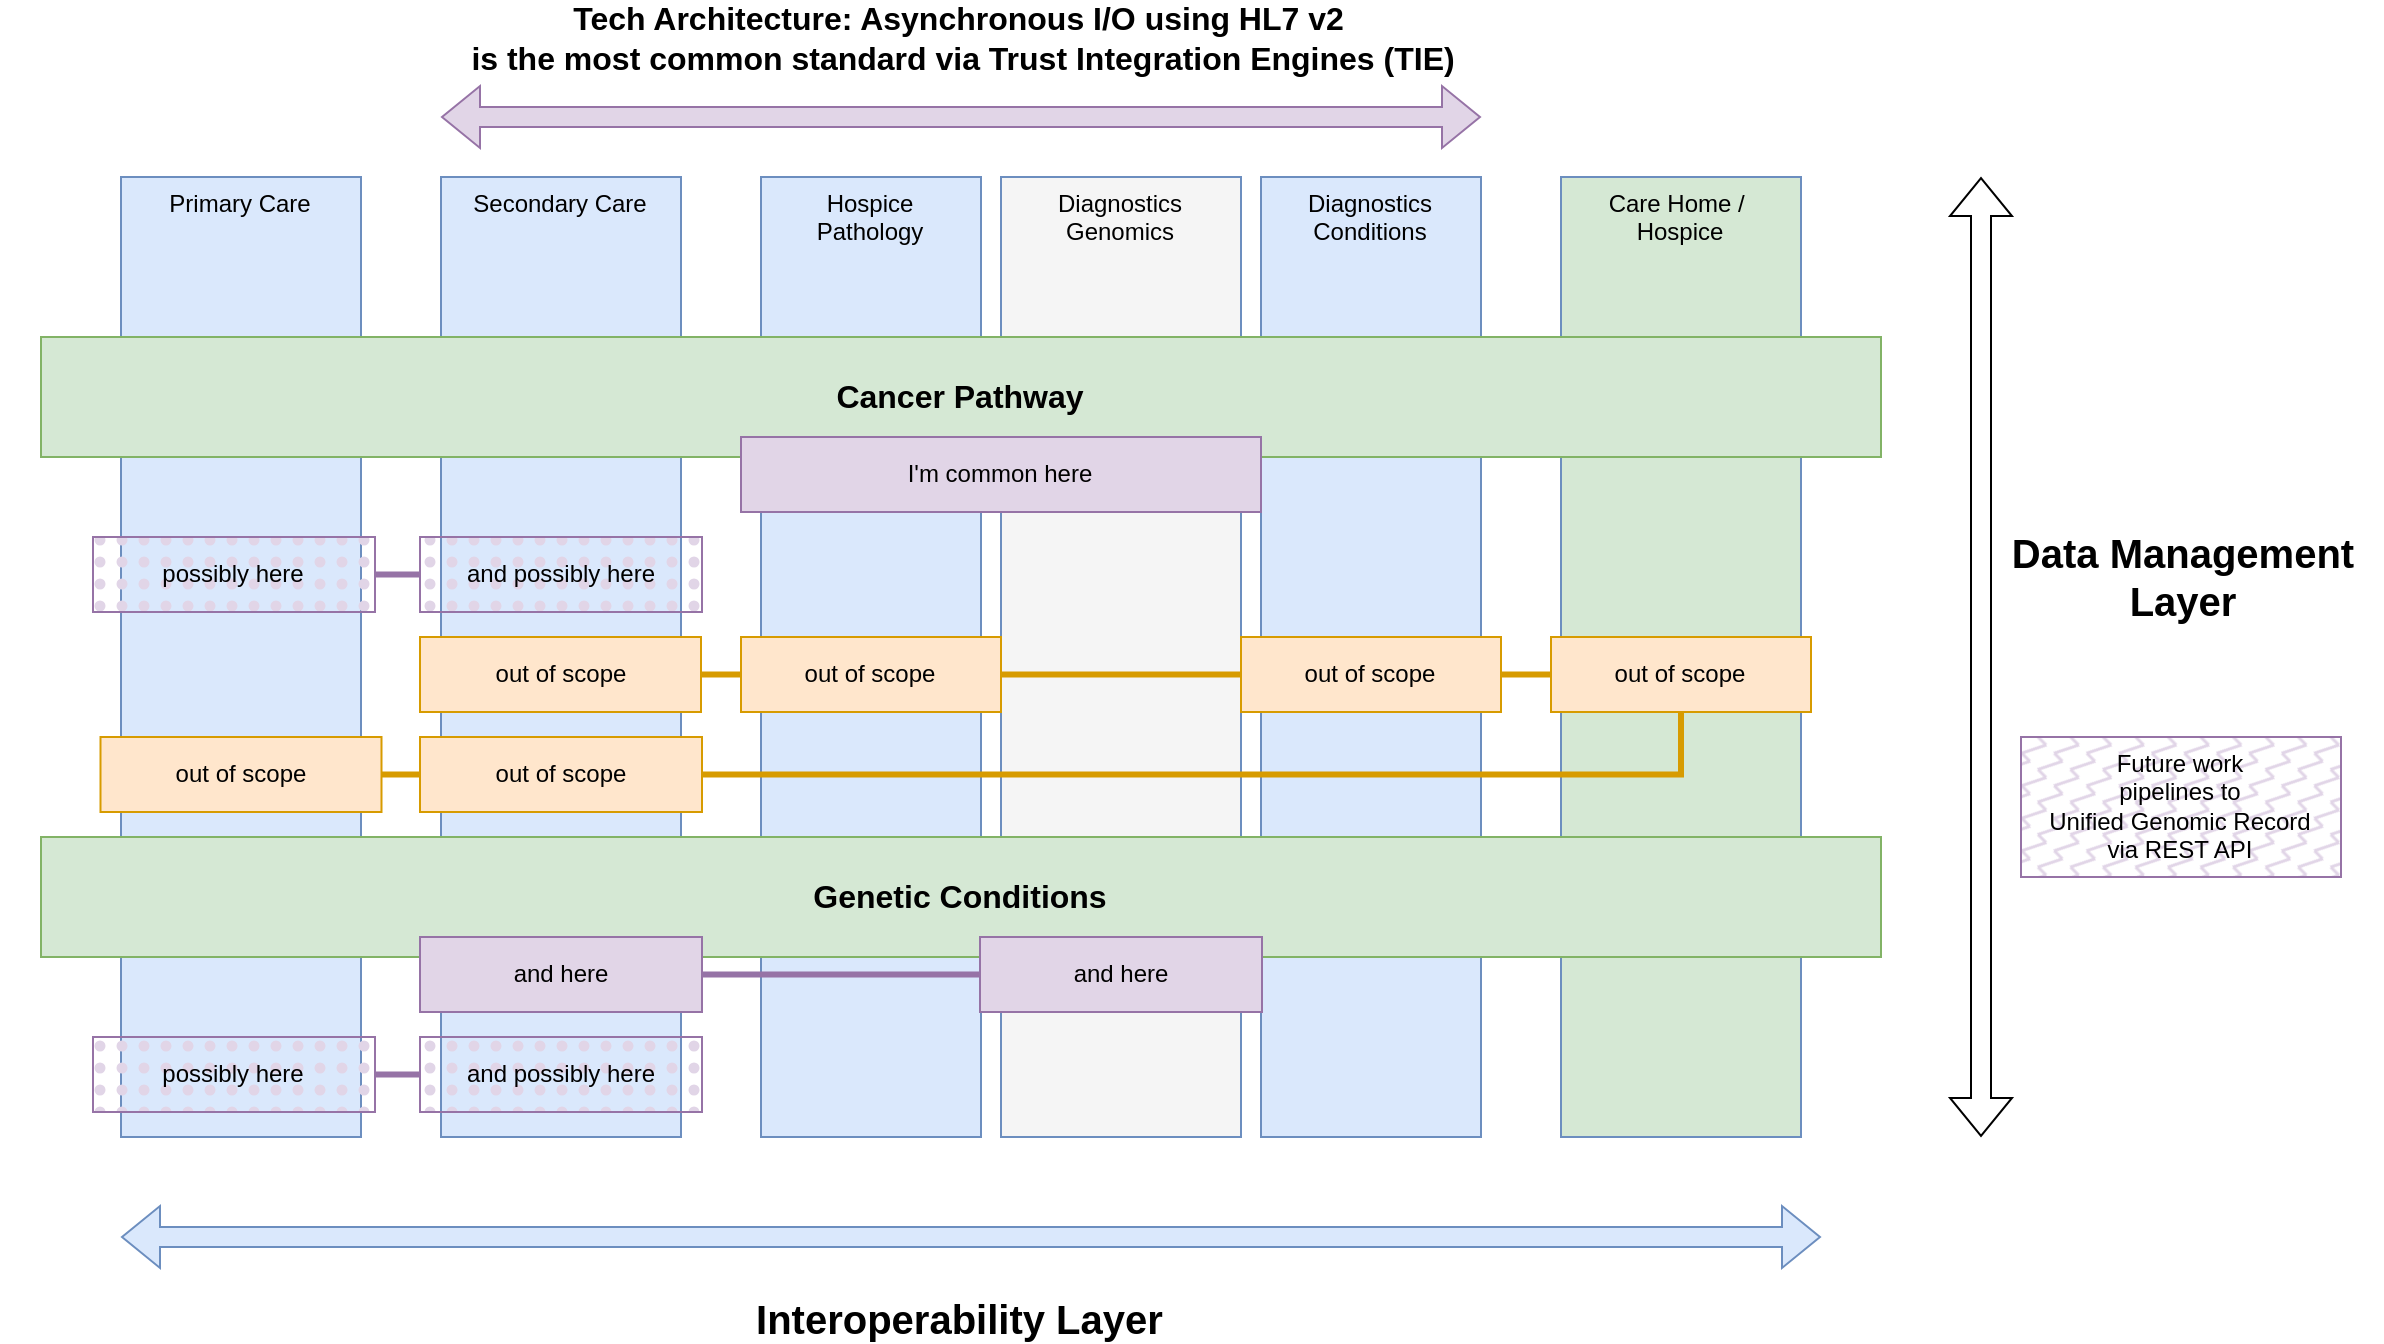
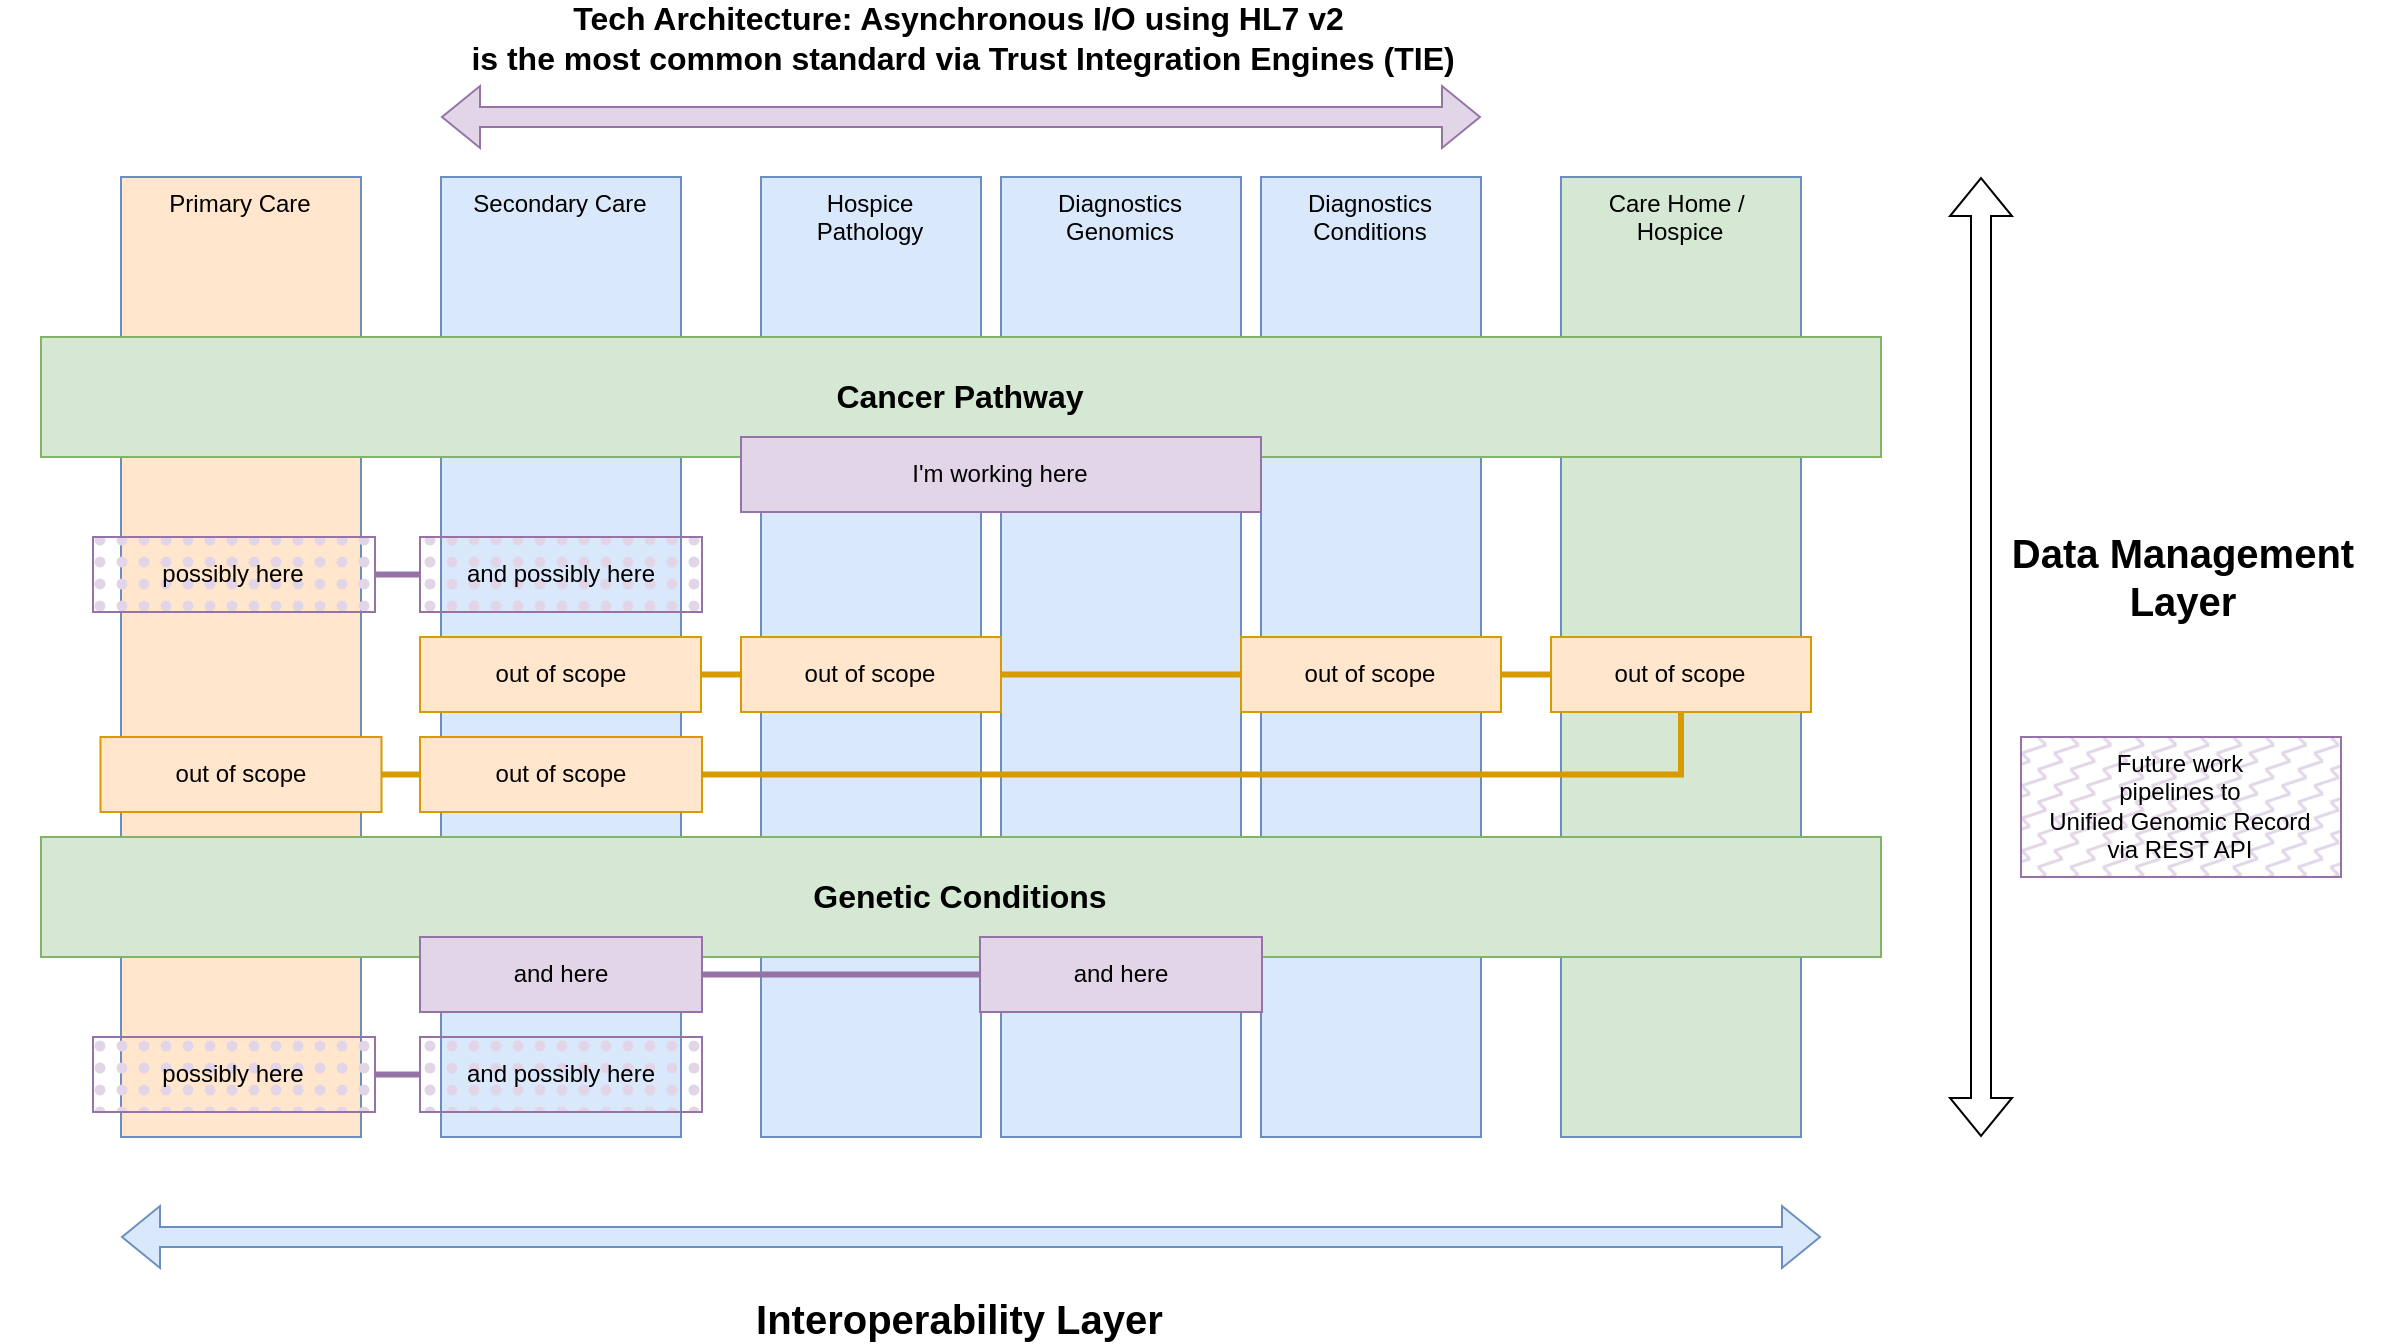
  <mxCell id="0" />
  <mxCell id="1" parent="0" />
- <mxCell id="2" value="Primary Care" style="rounded=0;whiteSpace=wrap;html=1;verticalAlign=top;fillColor=#dae8fc;strokeColor=#6c8ebf;" vertex="1" parent="1"><mxGeometry x="60" y="50" width="120" height="480" as="geometry" /></mxCell>
+ <mxCell id="2" value="Primary Care" style="rounded=0;whiteSpace=wrap;html=1;verticalAlign=top;fillColor=#ffe6cc;strokeColor=#6c8ebf;" vertex="1" parent="1"><mxGeometry x="60" y="50" width="120" height="480" as="geometry" /></mxCell>
  <mxCell id="3" value="Secondary Care" style="rounded=0;whiteSpace=wrap;html=1;verticalAlign=top;fillColor=#dae8fc;strokeColor=#6c8ebf;" vertex="1" parent="1"><mxGeometry x="220" y="50" width="120" height="480" as="geometry" /></mxCell>
  <mxCell id="4" value="Hospice&lt;br&gt;Pathology" style="rounded=0;whiteSpace=wrap;html=1;verticalAlign=top;fillColor=#dae8fc;strokeColor=#6c8ebf;" vertex="1" parent="1"><mxGeometry x="380" y="50" width="110" height="480" as="geometry" /></mxCell>
- <mxCell id="5" value="Diagnostics&lt;br&gt;Genomics" style="rounded=0;whiteSpace=wrap;html=1;verticalAlign=top;fillColor=#f5f5f5;strokeColor=#6c8ebf;" vertex="1" parent="1"><mxGeometry x="500" y="50" width="120" height="480" as="geometry" /></mxCell>
+ <mxCell id="5" value="Diagnostics&lt;br&gt;Genomics" style="rounded=0;whiteSpace=wrap;html=1;verticalAlign=top;fillColor=#dae8fc;strokeColor=#6c8ebf;" vertex="1" parent="1"><mxGeometry x="500" y="50" width="120" height="480" as="geometry" /></mxCell>
  <mxCell id="6" value="Diagnostics&lt;br&gt;Conditions" style="rounded=0;whiteSpace=wrap;html=1;verticalAlign=top;fillColor=#dae8fc;strokeColor=#6c8ebf;" vertex="1" parent="1"><mxGeometry x="630" y="50" width="110" height="480" as="geometry" /></mxCell>
  <mxCell id="7" value="Care Home /&amp;nbsp;&lt;div&gt;Hospice&lt;/div&gt;" style="rounded=0;whiteSpace=wrap;html=1;verticalAlign=top;fillColor=#d5e8d4;strokeColor=#6c8ebf;" vertex="1" parent="1"><mxGeometry x="780" y="50" width="120" height="480" as="geometry" /></mxCell>
  <mxCell id="8" value="&lt;font style=&quot;font-size: 16px;&quot;&gt;&lt;b&gt;Cancer Pathway&lt;/b&gt;&lt;/font&gt;" style="rounded=0;whiteSpace=wrap;html=1;fillColor=#d5e8d4;strokeColor=#82b366;" vertex="1" parent="1"><mxGeometry x="20" y="130" width="920" height="60" as="geometry" /></mxCell>
  <mxCell id="9" value="&lt;font style=&quot;font-size: 16px;&quot;&gt;&lt;b&gt;Genetic Conditions&lt;/b&gt;&lt;/font&gt;" style="rounded=0;whiteSpace=wrap;html=1;fillColor=#d5e8d4;strokeColor=#82b366;" vertex="1" parent="1"><mxGeometry x="20" y="380" width="920" height="60" as="geometry" /></mxCell>
- <mxCell id="10" value="I'm common here" style="rounded=0;whiteSpace=wrap;html=1;fillColor=#e1d5e7;strokeColor=#9673a6;" vertex="1" parent="1"><mxGeometry x="370" y="180" width="260" height="37.5" as="geometry" /></mxCell>
+ <mxCell id="10" value="I'm working here" style="rounded=0;whiteSpace=wrap;html=1;fillColor=#e1d5e7;strokeColor=#9673a6;" vertex="1" parent="1"><mxGeometry x="370" y="180" width="260" height="37.5" as="geometry" /></mxCell>
  <mxCell id="11" style="edgeStyle=orthogonalEdgeStyle;rounded=0;orthogonalLoop=1;jettySize=auto;html=1;fillColor=#e1d5e7;strokeColor=#9673a6;endArrow=none;startFill=0;strokeWidth=3;" edge="1" parent="1" source="12" target="13"><mxGeometry relative="1" as="geometry" /></mxCell>
  <mxCell id="12" value="and here" style="rounded=0;whiteSpace=wrap;html=1;fillColor=#e1d5e7;strokeColor=#9673a6;" vertex="1" parent="1"><mxGeometry x="209.5" y="430" width="141" height="37.5" as="geometry" /></mxCell>
  <mxCell id="13" value="and here" style="rounded=0;whiteSpace=wrap;html=1;fillColor=#e1d5e7;strokeColor=#9673a6;" vertex="1" parent="1"><mxGeometry x="489.5" y="430" width="141" height="37.5" as="geometry" /></mxCell>
  <mxCell id="14" style="edgeStyle=orthogonalEdgeStyle;rounded=0;orthogonalLoop=1;jettySize=auto;html=1;fillColor=#e1d5e7;strokeColor=#9673a6;strokeWidth=3;endArrow=none;startFill=0;" edge="1" parent="1" source="15" target="16"><mxGeometry relative="1" as="geometry" /></mxCell>
  <mxCell id="15" value="possibly here" style="rounded=0;whiteSpace=wrap;html=1;fillColor=#e1d5e7;strokeColor=#9673a6;fillStyle=dots;" vertex="1" parent="1"><mxGeometry x="46" y="480" width="141" height="37.5" as="geometry" /></mxCell>
  <mxCell id="16" value="and possibly here" style="rounded=0;whiteSpace=wrap;html=1;fillColor=#e1d5e7;strokeColor=#9673a6;fillStyle=dots;" vertex="1" parent="1"><mxGeometry x="209.5" y="480" width="141" height="37.5" as="geometry" /></mxCell>
  <mxCell id="17" style="edgeStyle=orthogonalEdgeStyle;rounded=0;orthogonalLoop=1;jettySize=auto;html=1;endArrow=none;startFill=0;fillColor=#e1d5e7;strokeColor=#9673a6;strokeWidth=3;" edge="1" parent="1" source="18" target="19"><mxGeometry relative="1" as="geometry" /></mxCell>
  <mxCell id="18" value="possibly here" style="rounded=0;whiteSpace=wrap;html=1;fillColor=#e1d5e7;strokeColor=#9673a6;fillStyle=dots;" vertex="1" parent="1"><mxGeometry x="46" y="230" width="141" height="37.5" as="geometry" /></mxCell>
  <mxCell id="19" value="and possibly here" style="rounded=0;whiteSpace=wrap;html=1;fillColor=#e1d5e7;strokeColor=#9673a6;fillStyle=dots;" vertex="1" parent="1"><mxGeometry x="209.5" y="230" width="141" height="37.5" as="geometry" /></mxCell>
  <mxCell id="20" value="" style="shape=flexArrow;endArrow=classic;html=1;rounded=0;startArrow=block;fillColor=#dae8fc;strokeColor=#6c8ebf;" edge="1" parent="1"><mxGeometry width="50" height="50" relative="1" as="geometry"><mxPoint x="60" y="580" as="sourcePoint" /><mxPoint x="910" y="580" as="targetPoint" /></mxGeometry></mxCell>
  <mxCell id="21" value="&lt;b&gt;&lt;font style=&quot;font-size: 20px;&quot;&gt;Interoperability Layer&amp;nbsp;&lt;/font&gt;&lt;/b&gt;" style="edgeLabel;html=1;align=center;verticalAlign=middle;resizable=0;points=[];" connectable="0" vertex="1" parent="20"><mxGeometry x="-0.167" relative="1" as="geometry"><mxPoint x="67" y="40" as="offset" /></mxGeometry></mxCell>
  <mxCell id="22" value="" style="shape=flexArrow;endArrow=classic;html=1;rounded=0;startArrow=block;" edge="1" parent="1"><mxGeometry width="50" height="50" relative="1" as="geometry"><mxPoint x="990" y="530" as="sourcePoint" /><mxPoint x="990" y="50" as="targetPoint" /></mxGeometry></mxCell>
  <mxCell id="23" value="&lt;span style=&quot;font-size: 20px;&quot;&gt;Data Management&lt;/span&gt;&lt;div&gt;&lt;span style=&quot;font-size: 20px;&quot;&gt;Layer&lt;/span&gt;&lt;/div&gt;" style="edgeLabel;html=1;align=center;verticalAlign=middle;resizable=0;points=[];fontStyle=1" connectable="0" vertex="1" parent="22"><mxGeometry x="0.105" y="-1" relative="1" as="geometry"><mxPoint x="99" y="-16" as="offset" /></mxGeometry></mxCell>
  <mxCell id="24" style="edgeStyle=orthogonalEdgeStyle;rounded=0;orthogonalLoop=1;jettySize=auto;html=1;entryX=0;entryY=0.5;entryDx=0;entryDy=0;strokeWidth=3;fillColor=#ffe6cc;strokeColor=#d79b00;endArrow=none;startFill=0;" edge="1" parent="1" source="25" target="27"><mxGeometry relative="1" as="geometry" /></mxCell>
  <mxCell id="25" value="out of scope" style="rounded=0;whiteSpace=wrap;html=1;fillColor=#ffe6cc;strokeColor=#d79b00;fillStyle=auto;" vertex="1" parent="1"><mxGeometry x="209.5" y="280" width="140.5" height="37.5" as="geometry" /></mxCell>
  <mxCell id="26" style="edgeStyle=orthogonalEdgeStyle;rounded=0;orthogonalLoop=1;jettySize=auto;html=1;entryX=0;entryY=0.5;entryDx=0;entryDy=0;strokeWidth=3;fillColor=#ffe6cc;strokeColor=#d79b00;endArrow=none;startFill=0;" edge="1" parent="1" source="27" target="36"><mxGeometry relative="1" as="geometry" /></mxCell>
  <mxCell id="27" value="out of scope" style="rounded=0;whiteSpace=wrap;html=1;fillColor=#ffe6cc;strokeColor=#d79b00;fillStyle=auto;" vertex="1" parent="1"><mxGeometry x="370" y="280" width="130" height="37.5" as="geometry" /></mxCell>
  <mxCell id="28" value="Future work&lt;br&gt;pipelines to&lt;br&gt;Unified Genomic Record&lt;br&gt;via REST API" style="rounded=0;whiteSpace=wrap;html=1;fillColor=#e1d5e7;strokeColor=#9673a6;fillStyle=zigzag-line;" vertex="1" parent="1"><mxGeometry x="1010" y="330" width="160" height="70" as="geometry" /></mxCell>
  <mxCell id="29" value="" style="shape=flexArrow;endArrow=classic;html=1;rounded=0;startArrow=block;fillColor=#e1d5e7;strokeColor=#9673a6;" edge="1" parent="1"><mxGeometry width="50" height="50" relative="1" as="geometry"><mxPoint x="220" y="20" as="sourcePoint" /><mxPoint x="740" y="20" as="targetPoint" /></mxGeometry></mxCell>
  <mxCell id="30" value="&lt;b&gt;&lt;font style=&quot;font-size: 16px;&quot;&gt;Tech Architecture: Asynchronous I/O using HL7 v2&amp;nbsp;&lt;/font&gt;&lt;/b&gt;&lt;div&gt;&lt;b&gt;&lt;font style=&quot;font-size: 16px;&quot;&gt;is the most common standard via Trust Integration Engines (TIE)&lt;/font&gt;&lt;/b&gt;&lt;/div&gt;" style="edgeLabel;html=1;align=center;verticalAlign=middle;resizable=0;points=[];" connectable="0" vertex="1" parent="29"><mxGeometry x="0.165" y="1" relative="1" as="geometry"><mxPoint x="-43" y="-39" as="offset" /></mxGeometry></mxCell>
  <mxCell id="31" style="edgeStyle=orthogonalEdgeStyle;rounded=0;orthogonalLoop=1;jettySize=auto;html=1;entryX=0;entryY=0.5;entryDx=0;entryDy=0;strokeWidth=3;endArrow=none;startFill=0;fillColor=#ffe6cc;strokeColor=#d79b00;" edge="1" parent="1" source="32" target="34"><mxGeometry relative="1" as="geometry" /></mxCell>
  <mxCell id="32" value="out of scope" style="rounded=0;whiteSpace=wrap;html=1;fillColor=#ffe6cc;strokeColor=#d79b00;fillStyle=auto;" vertex="1" parent="1"><mxGeometry x="49.75" y="330" width="140.5" height="37.5" as="geometry" /></mxCell>
  <mxCell id="33" style="edgeStyle=orthogonalEdgeStyle;rounded=0;orthogonalLoop=1;jettySize=auto;html=1;entryX=0.5;entryY=1;entryDx=0;entryDy=0;fillColor=#ffe6cc;strokeColor=#d79b00;strokeWidth=3;endArrow=none;startFill=0;" edge="1" parent="1" source="34" target="37"><mxGeometry relative="1" as="geometry" /></mxCell>
  <mxCell id="34" value="out of scope" style="rounded=0;whiteSpace=wrap;html=1;fillColor=#ffe6cc;strokeColor=#d79b00;fillStyle=auto;" vertex="1" parent="1"><mxGeometry x="209.5" y="330" width="141" height="37.5" as="geometry" /></mxCell>
  <mxCell id="35" style="edgeStyle=orthogonalEdgeStyle;rounded=0;orthogonalLoop=1;jettySize=auto;html=1;entryX=0;entryY=0.5;entryDx=0;entryDy=0;endArrow=none;startFill=0;strokeWidth=3;fillColor=#ffe6cc;strokeColor=#d79b00;" edge="1" parent="1" source="36" target="37"><mxGeometry relative="1" as="geometry" /></mxCell>
  <mxCell id="36" value="out of scope" style="rounded=0;whiteSpace=wrap;html=1;fillColor=#ffe6cc;strokeColor=#d79b00;fillStyle=auto;" vertex="1" parent="1"><mxGeometry x="620" y="280" width="130" height="37.5" as="geometry" /></mxCell>
  <mxCell id="37" value="out of scope" style="rounded=0;whiteSpace=wrap;html=1;fillColor=#ffe6cc;strokeColor=#d79b00;fillStyle=auto;" vertex="1" parent="1"><mxGeometry x="775" y="280" width="130" height="37.5" as="geometry" /></mxCell>
